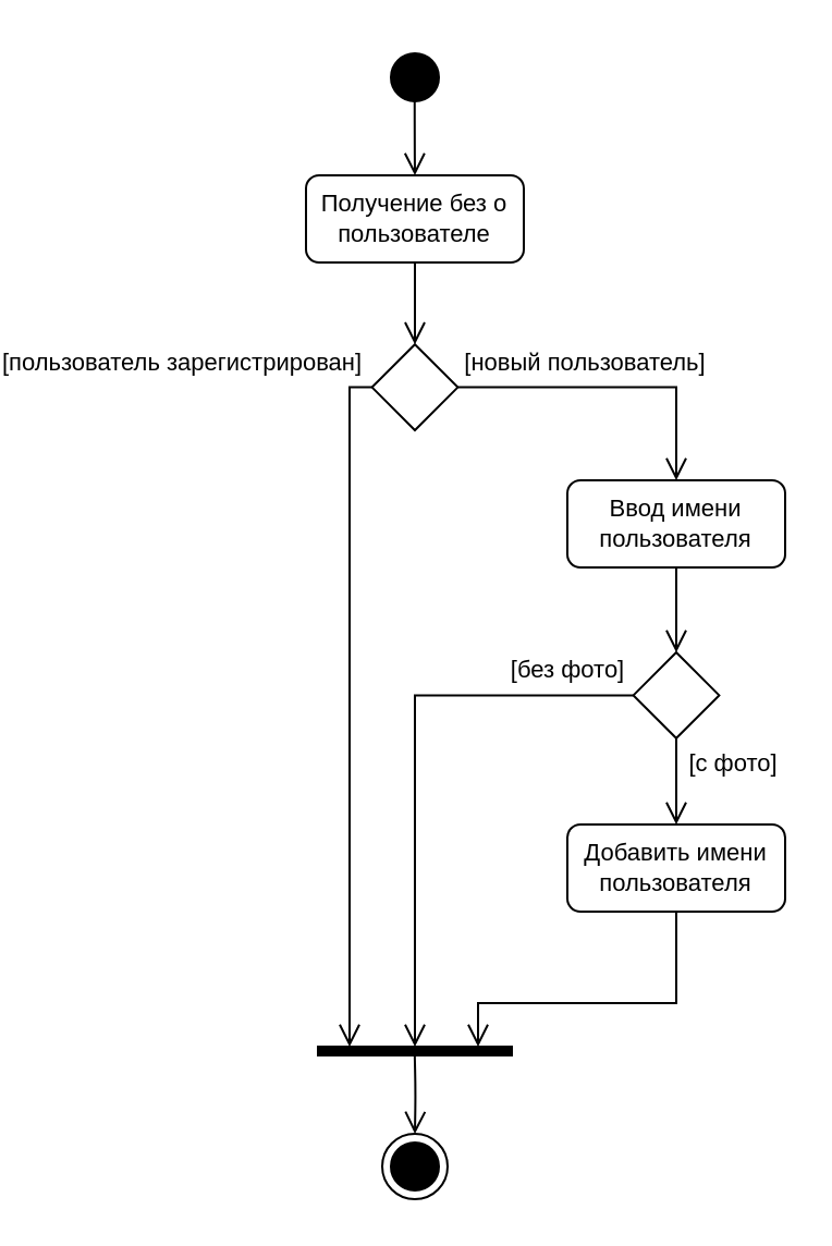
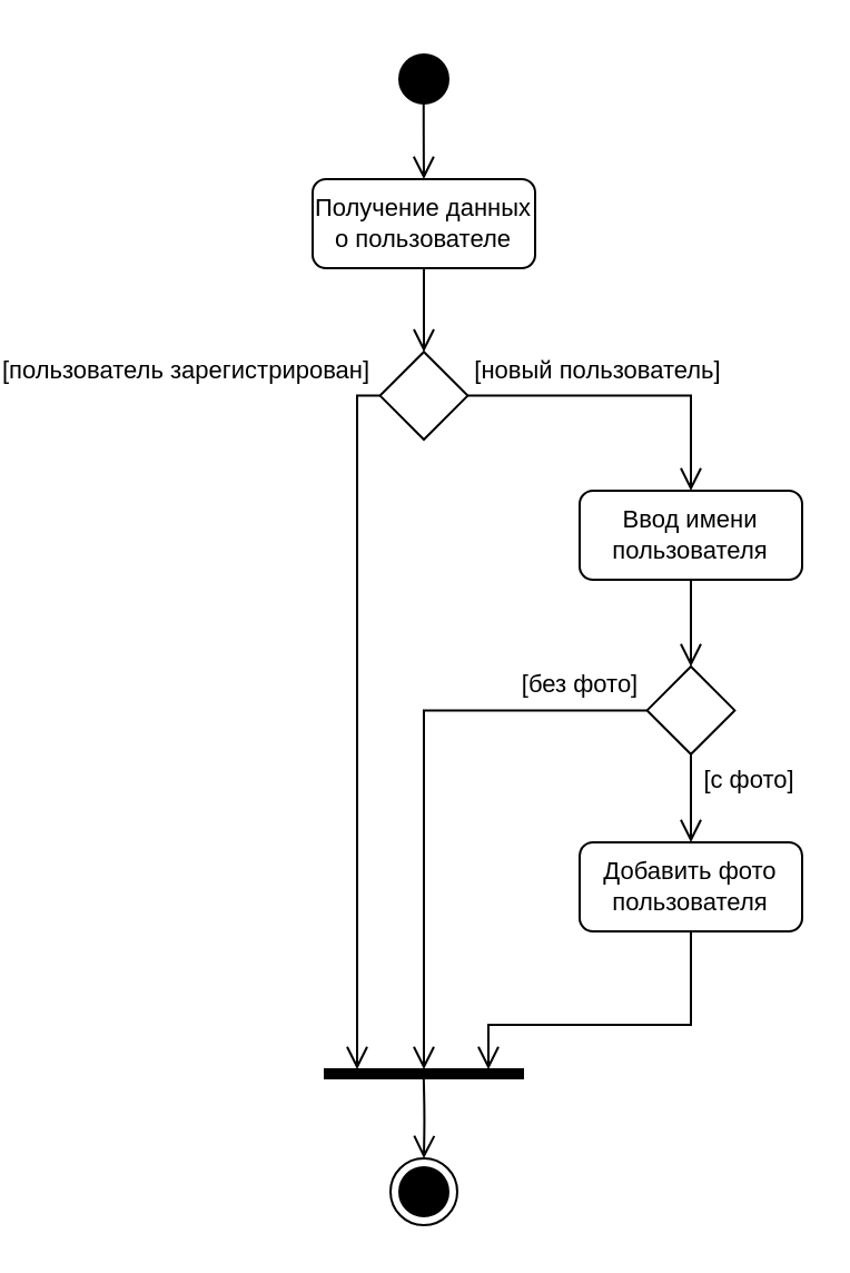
  <mxCell id="0" />
  <mxCell id="1" parent="0" />
  <mxCell id="2" value="" style="ellipse;html=1;shape=endState;fillColor=#000000;labelBackgroundColor=none;fontSize=14;fontColor=#000000;" vertex="1" parent="1"><mxGeometry x="55" y="520" width="30" height="30" as="geometry" /></mxCell>
  <mxCell id="3" value="" style="ellipse;html=1;shape=startState;fillColor=#000000;labelBackgroundColor=none;fontSize=14;fontColor=#000000;" vertex="1" parent="1"><mxGeometry x="55" y="20" width="30" height="30" as="geometry" /></mxCell>
  <mxCell id="4" value="" style="edgeStyle=orthogonalEdgeStyle;html=1;verticalAlign=bottom;endArrow=open;endSize=8;fontSize=14;fontColor=#000000;exitX=0.496;exitY=0.802;exitDx=0;exitDy=0;exitPerimeter=0;" edge="1" parent="1" source="3"><mxGeometry relative="1" as="geometry"><mxPoint x="70" y="80" as="targetPoint" /></mxGeometry></mxCell>
- <mxCell id="5" value="Получение без о пользователе" style="rounded=1;whiteSpace=wrap;html=1;labelBackgroundColor=none;strokeColor=#000000;fontSize=11;fontColor=#000000;" vertex="1" parent="1"><mxGeometry x="20" y="80" width="100" height="40" as="geometry" /></mxCell>
+ <mxCell id="5" value="Получение данных о пользователе" style="rounded=1;whiteSpace=wrap;html=1;labelBackgroundColor=none;strokeColor=#000000;fontSize=11;fontColor=#000000;" vertex="1" parent="1"><mxGeometry x="20" y="80" width="100" height="40" as="geometry" /></mxCell>
  <mxCell id="6" value="" style="edgeStyle=orthogonalEdgeStyle;html=1;verticalAlign=bottom;endArrow=open;endSize=8;fontSize=14;fontColor=#000000;exitX=0.5;exitY=1;exitDx=0;exitDy=0;entryX=0.5;entryY=0;entryDx=0;entryDy=0;" edge="1" parent="1" source="5" target="9"><mxGeometry relative="1" as="geometry"><mxPoint x="70" y="158" as="targetPoint" /><mxPoint x="70" y="128" as="sourcePoint" /><Array as="points" /></mxGeometry></mxCell>
  <mxCell id="7" value="" style="line;strokeWidth=5;fillColor=none;align=left;verticalAlign=middle;spacingTop=-1;spacingLeft=3;spacingRight=3;rotatable=0;labelPosition=right;points=[];portConstraint=eastwest;labelBackgroundColor=none;fontSize=14;fontColor=#000000;" vertex="1" parent="1"><mxGeometry x="25" y="472" width="90" height="20" as="geometry" /></mxCell>
  <mxCell id="8" value="" style="edgeStyle=orthogonalEdgeStyle;html=1;verticalAlign=bottom;endArrow=open;endSize=8;fontSize=14;fontColor=#000000;exitX=0.5;exitY=1;exitDx=0;exitDy=0;entryX=0.5;entryY=0;entryDx=0;entryDy=0;" edge="1" parent="1" target="2"><mxGeometry relative="1" as="geometry"><mxPoint x="69.83" y="518" as="targetPoint" /><mxPoint x="69.83" y="480" as="sourcePoint" /><Array as="points" /></mxGeometry></mxCell>
  <mxCell id="9" value="" style="rhombus;whiteSpace=wrap;html=1;labelBackgroundColor=#FFFFFF;fillColor=#ffffff;fontSize=11;" vertex="1" parent="1"><mxGeometry x="50.32" y="157.63" width="39.37" height="39.37" as="geometry" /></mxCell>
  <mxCell id="10" style="edgeStyle=orthogonalEdgeStyle;rounded=0;orthogonalLoop=1;jettySize=auto;html=1;exitX=0.5;exitY=1;exitDx=0;exitDy=0;entryX=0.5;entryY=0;entryDx=0;entryDy=0;startArrow=none;startFill=0;endArrow=open;endFill=0;endSize=8;fontSize=11;" edge="1" parent="1" source="11" target="22"><mxGeometry relative="1" as="geometry"><mxPoint x="190" y="300" as="targetPoint" /></mxGeometry></mxCell>
  <mxCell id="11" value="&lt;font style=&quot;font-size: 11px&quot;&gt;Ввод имени пользователя&lt;/font&gt;" style="rounded=1;whiteSpace=wrap;html=1;labelBackgroundColor=none;strokeColor=#000000;fontSize=11;fontColor=#000000;" vertex="1" parent="1"><mxGeometry x="140" y="220" width="100" height="40" as="geometry" /></mxCell>
  <mxCell id="12" style="edgeStyle=orthogonalEdgeStyle;rounded=0;orthogonalLoop=1;jettySize=auto;html=1;exitX=1;exitY=0.5;exitDx=0;exitDy=0;startArrow=none;startFill=0;endArrow=open;endFill=0;endSize=8;fontSize=11;" edge="1" parent="1" source="9" target="11"><mxGeometry relative="1" as="geometry"><mxPoint x="199" y="280" as="targetPoint" /><mxPoint x="89.69" y="177.315" as="sourcePoint" /></mxGeometry></mxCell>
  <mxCell id="13" value="[новый пользователь]" style="edgeLabel;html=1;align=center;verticalAlign=middle;resizable=0;points=[];fontSize=11;" vertex="1" connectable="0" parent="12"><mxGeometry x="-0.28" relative="1" as="geometry"><mxPoint x="7.31" y="-11.31" as="offset" /></mxGeometry></mxCell>
  <mxCell id="14" style="edgeStyle=orthogonalEdgeStyle;rounded=0;orthogonalLoop=1;jettySize=auto;html=1;exitX=0.5;exitY=1;exitDx=0;exitDy=0;startArrow=none;startFill=0;endArrow=open;endFill=0;endSize=8;fontSize=11;" edge="1" parent="1" source="15"><mxGeometry relative="1" as="geometry"><mxPoint x="99" y="480" as="targetPoint" /><Array as="points"><mxPoint x="190" y="460" /><mxPoint x="99" y="460" /></Array></mxGeometry></mxCell>
- <mxCell id="15" value="Добавить имени пользователя" style="rounded=1;whiteSpace=wrap;html=1;labelBackgroundColor=none;strokeColor=#000000;fontSize=11;fontColor=#000000;" vertex="1" parent="1"><mxGeometry x="140" y="378" width="100" height="40" as="geometry" /></mxCell>
+ <mxCell id="15" value="Добавить фото пользователя" style="rounded=1;whiteSpace=wrap;html=1;labelBackgroundColor=none;strokeColor=#000000;fontSize=11;fontColor=#000000;" vertex="1" parent="1"><mxGeometry x="140" y="378" width="100" height="40" as="geometry" /></mxCell>
  <mxCell id="16" style="edgeStyle=orthogonalEdgeStyle;rounded=0;orthogonalLoop=1;jettySize=auto;html=1;exitX=0;exitY=0.5;exitDx=0;exitDy=0;startArrow=none;startFill=0;endArrow=open;endFill=0;endSize=8;fontSize=11;" edge="1" parent="1" source="9"><mxGeometry relative="1" as="geometry"><mxPoint x="40" y="480" as="targetPoint" /><Array as="points"><mxPoint x="40" y="177" /></Array><mxPoint x="39.69" y="305" as="sourcePoint" /></mxGeometry></mxCell>
  <mxCell id="17" value="[пользователь зарегистрирован]" style="edgeLabel;html=1;align=center;verticalAlign=middle;resizable=0;points=[];" vertex="1" connectable="0" parent="16"><mxGeometry x="-0.674" y="2" relative="1" as="geometry"><mxPoint x="-80" y="-51.98" as="offset" /></mxGeometry></mxCell>
  <mxCell id="18" style="edgeStyle=orthogonalEdgeStyle;rounded=0;orthogonalLoop=1;jettySize=auto;html=1;exitX=0.5;exitY=1;exitDx=0;exitDy=0;entryX=0.5;entryY=0;entryDx=0;entryDy=0;startArrow=none;startFill=0;endArrow=open;endFill=0;endSize=8;fontSize=11;" edge="1" parent="1" source="22" target="15"><mxGeometry relative="1" as="geometry"><mxPoint x="190" y="340" as="sourcePoint" /></mxGeometry></mxCell>
  <mxCell id="19" value="[с фото]" style="edgeLabel;html=1;align=center;verticalAlign=middle;resizable=0;points=[];" vertex="1" connectable="0" parent="18"><mxGeometry x="-0.464" y="1" relative="1" as="geometry"><mxPoint x="24" as="offset" /></mxGeometry></mxCell>
  <mxCell id="20" style="edgeStyle=orthogonalEdgeStyle;rounded=0;orthogonalLoop=1;jettySize=auto;html=1;exitX=0;exitY=0.5;exitDx=0;exitDy=0;endArrow=open;endFill=0;jumpSize=6;endSize=8;" edge="1" parent="1" source="22"><mxGeometry relative="1" as="geometry"><mxPoint x="170.32" y="315.685" as="sourcePoint" /><mxPoint x="70" y="480" as="targetPoint" /><Array as="points"><mxPoint x="70" y="319" /></Array></mxGeometry></mxCell>
  <mxCell id="21" value="[без фото]" style="edgeLabel;html=1;align=center;verticalAlign=middle;resizable=0;points=[];" vertex="1" connectable="0" parent="20"><mxGeometry x="-0.722" y="-3" relative="1" as="geometry"><mxPoint x="5" y="-9.69" as="offset" /></mxGeometry></mxCell>
  <mxCell id="22" value="" style="rhombus;whiteSpace=wrap;html=1;labelBackgroundColor=#FFFFFF;fillColor=#ffffff;fontSize=11;" vertex="1" parent="1"><mxGeometry x="170.32" y="299" width="39.37" height="39.37" as="geometry" /></mxCell>
